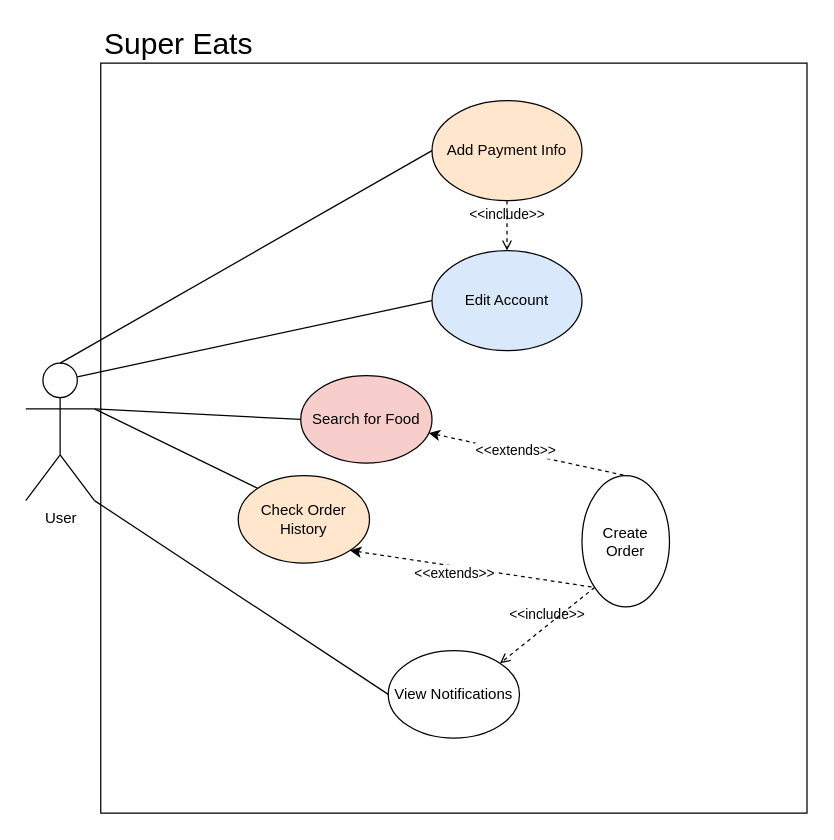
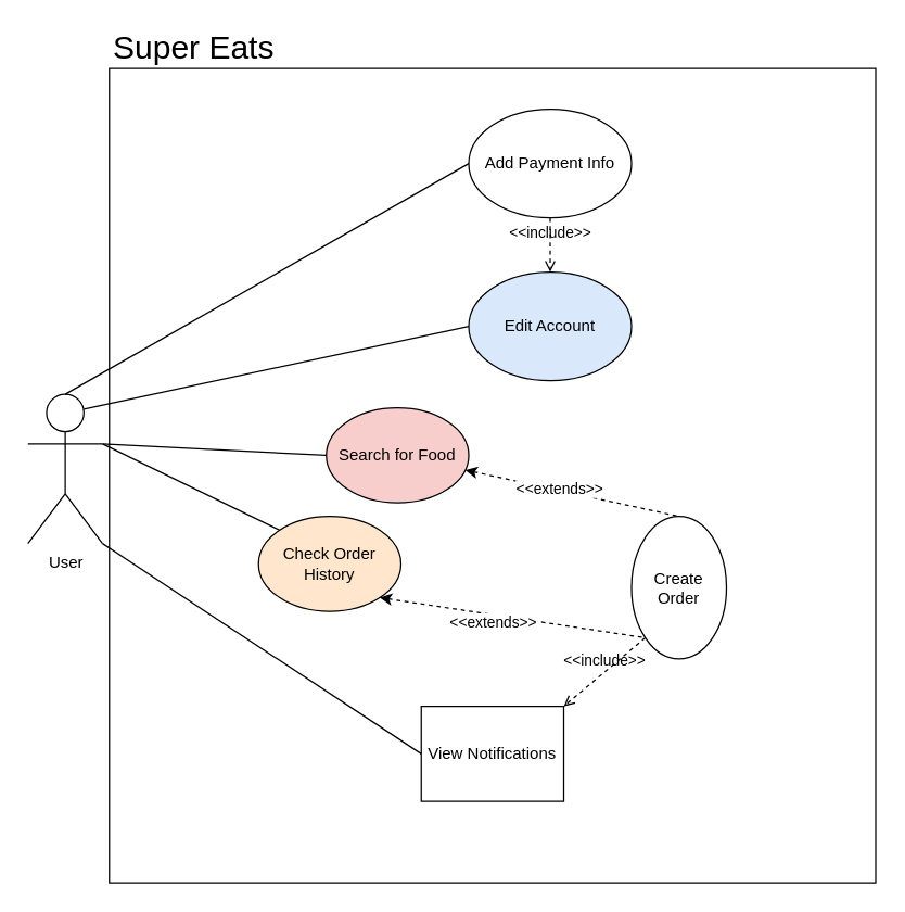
  <mxCell id="0" />
  <mxCell id="1" parent="0" />
  <mxCell id="2" value="User" style="shape=umlActor;verticalLabelPosition=bottom;verticalAlign=top;html=1;outlineConnect=0;" parent="1" vertex="1"><mxGeometry x="20" y="290" width="55" height="110" as="geometry" /></mxCell>
  <mxCell id="3" value="" style="rounded=0;whiteSpace=wrap;html=1;fillColor=none;" parent="1" vertex="1"><mxGeometry x="80" y="50" width="565" height="600" as="geometry" /></mxCell>
  <mxCell id="4" value="&lt;font style=&quot;font-size: 24px;&quot;&gt;Super Eats&lt;/font&gt;" style="text;html=1;strokeColor=none;fillColor=none;align=center;verticalAlign=middle;whiteSpace=wrap;rounded=0;" parent="1" vertex="1"><mxGeometry x="75" y="20" width="135" height="30" as="geometry" /></mxCell>
  <mxCell id="5" style="rounded=0;orthogonalLoop=1;jettySize=auto;html=1;entryX=0.5;entryY=0;entryDx=0;entryDy=0;startArrow=classic;startFill=1;dashed=1;endArrow=none;endFill=0;" parent="1" source="7" target="8" edge="1"><mxGeometry relative="1" as="geometry" /></mxCell>
  <mxCell id="6" value="&amp;lt;&amp;lt;extends&amp;gt;&amp;gt;" style="edgeLabel;html=1;align=center;verticalAlign=middle;resizable=0;points=[];" parent="5" vertex="1" connectable="0"><mxGeometry x="-0.204" relative="1" as="geometry"><mxPoint x="7" as="offset" /></mxGeometry></mxCell>
  <mxCell id="7" value="Search for Food" style="ellipse;whiteSpace=wrap;html=1;fillColor=#f8cecc;" parent="1" vertex="1"><mxGeometry x="240" y="300" width="105" height="70" as="geometry" /></mxCell>
  <mxCell id="8" value="Create Order" style="ellipse;whiteSpace=wrap;html=1;" parent="1" vertex="1"><mxGeometry x="465" y="380" width="70" height="105" as="geometry" /></mxCell>
  <mxCell id="9" style="rounded=0;orthogonalLoop=1;jettySize=auto;html=1;exitX=1;exitY=1;exitDx=0;exitDy=0;startArrow=classic;startFill=1;endArrow=none;endFill=0;dashed=1;entryX=0;entryY=1;entryDx=0;entryDy=0;" parent="1" source="11" target="8" edge="1"><mxGeometry relative="1" as="geometry"><mxPoint x="345" y="485" as="targetPoint" /></mxGeometry></mxCell>
  <mxCell id="10" value="&amp;lt;&amp;lt;extends&amp;gt;&amp;gt;" style="edgeLabel;html=1;align=center;verticalAlign=middle;resizable=0;points=[];" parent="9" vertex="1" connectable="0"><mxGeometry x="-0.241" relative="1" as="geometry"><mxPoint x="9" y="6" as="offset" /></mxGeometry></mxCell>
  <mxCell id="11" value="Check Order History" style="ellipse;whiteSpace=wrap;html=1;fillColor=#ffe6cc;" parent="1" vertex="1"><mxGeometry x="190" y="380" width="105" height="70" as="geometry" /></mxCell>
  <mxCell id="12" value="Edit Account" style="ellipse;whiteSpace=wrap;html=1;fillColor=#dae8fc;" parent="1" vertex="1"><mxGeometry x="345" y="200" width="120" height="80" as="geometry" /></mxCell>
- <mxCell id="13" value="Add Payment Info" style="ellipse;whiteSpace=wrap;html=1;fillColor=#ffe6cc;" parent="1" vertex="1"><mxGeometry x="345" y="80" width="120" height="80" as="geometry" /></mxCell>
- <mxCell id="14" value="View Notifications" style="ellipse;whiteSpace=wrap;html=1;" parent="1" vertex="1"><mxGeometry x="310" y="520" width="105" height="70" as="geometry" /></mxCell>
+ <mxCell id="13" value="Add Payment Info" style="ellipse;whiteSpace=wrap;html=1;" parent="1" vertex="1"><mxGeometry x="345" y="80" width="120" height="80" as="geometry" /></mxCell>
+ <mxCell id="14" value="View Notifications" style="whiteSpace=wrap;html=1;rounded=0;" parent="1" vertex="1"><mxGeometry x="310" y="520" width="105" height="70" as="geometry" /></mxCell>
  <mxCell id="15" style="rounded=0;orthogonalLoop=1;jettySize=auto;html=1;exitX=1;exitY=0.333;exitDx=0;exitDy=0;exitPerimeter=0;entryX=0;entryY=0;entryDx=0;entryDy=0;endArrow=none;endFill=0;" parent="1" source="2" target="11" edge="1"><mxGeometry relative="1" as="geometry"><mxPoint x="85" y="337" as="sourcePoint" /><mxPoint x="180" y="315" as="targetPoint" /></mxGeometry></mxCell>
  <mxCell id="16" style="rounded=0;orthogonalLoop=1;jettySize=auto;html=1;exitX=1;exitY=1;exitDx=0;exitDy=0;exitPerimeter=0;entryX=0;entryY=0.5;entryDx=0;entryDy=0;endArrow=none;endFill=0;" parent="1" source="2" target="14" edge="1"><mxGeometry relative="1" as="geometry"><mxPoint x="95" y="347" as="sourcePoint" /><mxPoint x="190" y="325" as="targetPoint" /></mxGeometry></mxCell>
  <mxCell id="17" style="rounded=0;orthogonalLoop=1;jettySize=auto;html=1;exitX=1;exitY=0.333;exitDx=0;exitDy=0;exitPerimeter=0;endArrow=none;endFill=0;entryX=0;entryY=0.5;entryDx=0;entryDy=0;" parent="1" source="2" target="7" edge="1"><mxGeometry relative="1" as="geometry"><mxPoint x="130" y="332.38" as="sourcePoint" /><mxPoint x="175" y="340" as="targetPoint" /></mxGeometry></mxCell>
  <mxCell id="18" value="" style="endArrow=none;html=1;rounded=0;exitX=0.75;exitY=0.1;exitDx=0;exitDy=0;exitPerimeter=0;entryX=0;entryY=0.5;entryDx=0;entryDy=0;" parent="1" source="2" target="12" edge="1"><mxGeometry width="50" height="50" relative="1" as="geometry"><mxPoint x="80" y="330" as="sourcePoint" /><mxPoint x="320" y="240" as="targetPoint" /></mxGeometry></mxCell>
  <mxCell id="19" value="" style="endArrow=none;html=1;rounded=0;entryX=0;entryY=0.5;entryDx=0;entryDy=0;exitX=0.5;exitY=0;exitDx=0;exitDy=0;exitPerimeter=0;" parent="1" source="2" target="13" edge="1"><mxGeometry width="50" height="50" relative="1" as="geometry"><mxPoint x="210" y="300" as="sourcePoint" /><mxPoint x="260" y="250" as="targetPoint" /></mxGeometry></mxCell>
  <mxCell id="20" value="&amp;lt;&amp;lt;include&amp;gt;&amp;gt;" style="html=1;verticalAlign=bottom;labelBackgroundColor=none;endArrow=open;endFill=0;dashed=1;rounded=0;entryX=0.5;entryY=0;entryDx=0;entryDy=0;" edge="1" parent="1" source="13" target="12"><mxGeometry width="160" relative="1" as="geometry"><mxPoint x="400" y="190" as="sourcePoint" /><mxPoint x="560" y="190" as="targetPoint" /></mxGeometry></mxCell>
  <mxCell id="21" value="&amp;lt;&amp;lt;include&amp;gt;&amp;gt;" style="html=1;verticalAlign=bottom;labelBackgroundColor=none;endArrow=open;endFill=0;dashed=1;rounded=0;exitX=0;exitY=1;exitDx=0;exitDy=0;entryX=1;entryY=0;entryDx=0;entryDy=0;" edge="1" parent="1" source="8" target="14"><mxGeometry width="160" relative="1" as="geometry"><mxPoint x="440" y="500" as="sourcePoint" /><mxPoint x="600" y="500" as="targetPoint" /></mxGeometry></mxCell>
